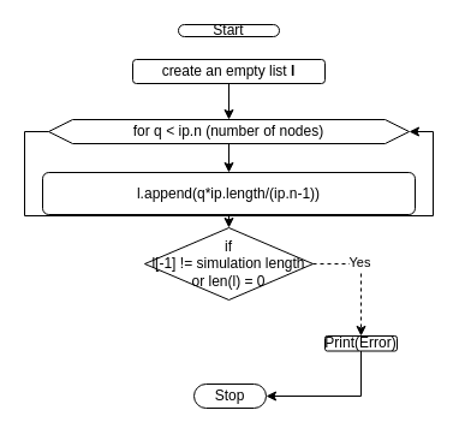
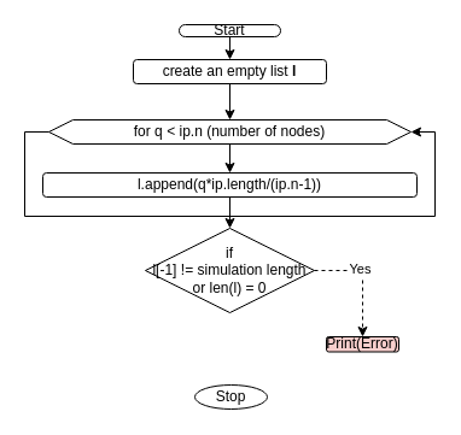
  <mxCell id="0" />
  <mxCell id="1" parent="0" />
+ <mxCell id="2" style="edgeStyle=orthogonalEdgeStyle;rounded=0;orthogonalLoop=1;jettySize=auto;html=1;exitX=0.5;exitY=1;exitDx=0;exitDy=0;entryX=0.5;entryY=0;entryDx=0;entryDy=0;" edge="1" parent="1" source="3" target="6"><mxGeometry relative="1" as="geometry" /></mxCell>
  <mxCell id="3" value="Start" style="rounded=1;whiteSpace=wrap;html=1;fontSize=12;glass=0;strokeWidth=1;shadow=0;arcSize=50;" parent="1" vertex="1"><mxGeometry x="148" y="20" width="84" height="10" as="geometry" /></mxCell>
- <mxCell id="4" value="Stop" style="rounded=1;whiteSpace=wrap;html=1;fontSize=12;glass=0;strokeWidth=1;shadow=0;arcSize=50;" parent="1" vertex="1"><mxGeometry x="161" y="319" width="60" height="20" as="geometry" /></mxCell>
+ <mxCell id="4" value="Stop" style="ellipse;whiteSpace=wrap;html=1;fontSize=12;glass=0;strokeWidth=1;shadow=0;arcSize=50;" parent="1" vertex="1"><mxGeometry x="161" y="319" width="60" height="20" as="geometry" /></mxCell>
  <mxCell id="5" style="edgeStyle=orthogonalEdgeStyle;rounded=0;orthogonalLoop=1;jettySize=auto;html=1;exitX=0.5;exitY=1;exitDx=0;exitDy=0;entryX=0.5;entryY=0;entryDx=0;entryDy=0;" edge="1" parent="1" source="6" target="8"><mxGeometry relative="1" as="geometry" /></mxCell>
  <mxCell id="6" value="create an empty list &lt;b&gt;l&lt;/b&gt;" style="rounded=1;whiteSpace=wrap;html=1;" vertex="1" parent="1"><mxGeometry x="110" y="49" width="160" height="20" as="geometry" /></mxCell>
  <mxCell id="7" style="edgeStyle=orthogonalEdgeStyle;rounded=0;orthogonalLoop=1;jettySize=auto;html=1;exitX=0.5;exitY=1;exitDx=0;exitDy=0;entryX=0.5;entryY=0;entryDx=0;entryDy=0;" edge="1" parent="1" source="8" target="10"><mxGeometry relative="1" as="geometry" /></mxCell>
  <mxCell id="8" value="for q &amp;lt; ip.n (number of nodes)" style="shape=hexagon;perimeter=hexagonPerimeter2;whiteSpace=wrap;html=1;fixedSize=1;" vertex="1" parent="1"><mxGeometry x="40" y="99" width="300" height="20" as="geometry" /></mxCell>
  <mxCell id="9" style="edgeStyle=orthogonalEdgeStyle;rounded=0;orthogonalLoop=1;jettySize=auto;html=1;exitX=0.5;exitY=1;exitDx=0;exitDy=0;entryX=0.5;entryY=0;entryDx=0;entryDy=0;" edge="1" parent="1" source="10" target="13"><mxGeometry relative="1" as="geometry" /></mxCell>
- <mxCell id="10" value="l.append(q*ip.length/(ip.n-1))" style="rounded=1;whiteSpace=wrap;html=1;" vertex="1" parent="1"><mxGeometry x="35" y="143" width="310" height="35" as="geometry" /></mxCell>
+ <mxCell id="10" value="l.append(q*ip.length/(ip.n-1))" style="rounded=1;whiteSpace=wrap;html=1;" vertex="1" parent="1"><mxGeometry x="35" y="143" width="310" height="20" as="geometry" /></mxCell>
  <mxCell id="11" value="" style="edgeStyle=orthogonalEdgeStyle;rounded=0;orthogonalLoop=1;jettySize=auto;html=1;dashed=1;" edge="1" parent="1" source="13" target="15"><mxGeometry relative="1" as="geometry" /></mxCell>
  <mxCell id="12" value="Yes" style="edgeLabel;html=1;align=center;verticalAlign=middle;resizable=0;points=[];" vertex="1" connectable="0" parent="11"><mxGeometry x="-0.231" y="2" relative="1" as="geometry"><mxPoint as="offset" /></mxGeometry></mxCell>
- <mxCell id="13" value="if &lt;br&gt;l[-1] != simulation length or len(l) = 0" style="rhombus;whiteSpace=wrap;html=1;" vertex="1" parent="1"><mxGeometry x="120" y="189" width="140" height="60" as="geometry" /></mxCell>
- <mxCell id="14" style="edgeStyle=orthogonalEdgeStyle;rounded=0;orthogonalLoop=1;jettySize=auto;html=1;exitX=0.5;exitY=1;exitDx=0;exitDy=0;entryX=1;entryY=0.5;entryDx=0;entryDy=0;" edge="1" parent="1" source="15" target="4"><mxGeometry relative="1" as="geometry" /></mxCell>
- <mxCell id="15" value="Print(Error)" style="rounded=1;whiteSpace=wrap;html=1;" vertex="1" parent="1"><mxGeometry x="270" y="279" width="60" height="12.5" as="geometry" /></mxCell>
+ <mxCell id="13" value="if &lt;br&gt;l[-1] != simulation length or len(l) = 0" style="rhombus;whiteSpace=wrap;html=1;" vertex="1" parent="1"><mxGeometry x="120" y="189" width="140" height="70" as="geometry" /></mxCell>
+ <mxCell id="15" value="Print(Error)" style="rounded=1;whiteSpace=wrap;html=1;fillColor=#f8cecc;" vertex="1" parent="1"><mxGeometry x="270" y="279" width="60" height="12.5" as="geometry" /></mxCell>
  <mxCell id="16" style="edgeStyle=orthogonalEdgeStyle;rounded=0;orthogonalLoop=1;jettySize=auto;html=1;exitX=0;exitY=0.5;exitDx=0;exitDy=0;entryX=1;entryY=0.5;entryDx=0;entryDy=0;" edge="1" parent="1" source="8" target="8"><mxGeometry relative="1" as="geometry"><Array as="points"><mxPoint x="20" y="109" /><mxPoint x="20" y="179" /><mxPoint x="360" y="179" /><mxPoint x="360" y="109" /></Array></mxGeometry></mxCell>
